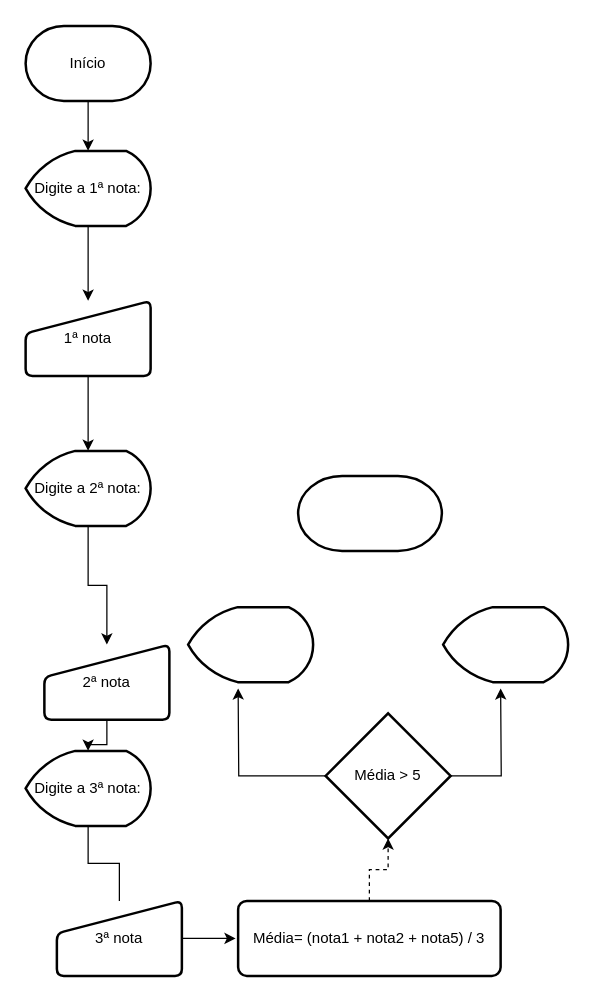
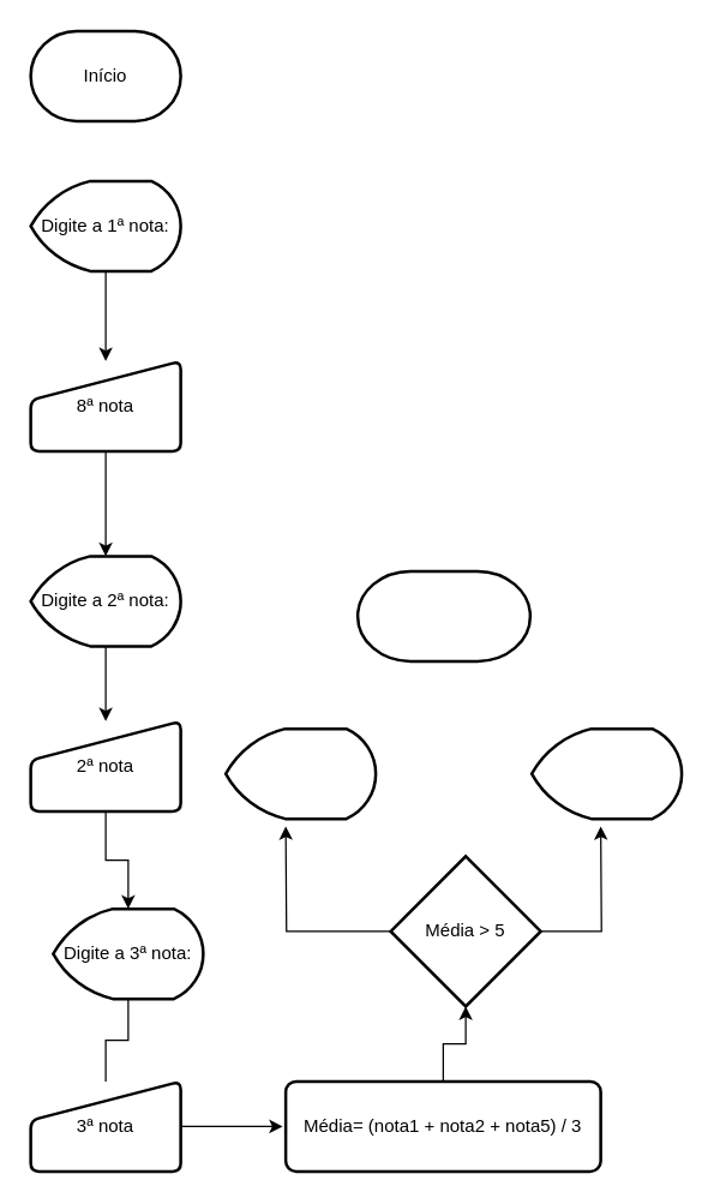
  <mxCell id="0" />
  <mxCell id="1" parent="0" />
- <mxCell id="2" style="edgeStyle=orthogonalEdgeStyle;rounded=0;orthogonalLoop=1;jettySize=auto;html=1;entryX=0.5;entryY=0;entryDx=0;entryDy=0;entryPerimeter=0;" edge="1" parent="1" source="3" target="5"><mxGeometry relative="1" as="geometry"><mxPoint x="70" y="100" as="targetPoint" /></mxGeometry></mxCell>
  <mxCell id="3" value="Início" style="strokeWidth=2;html=1;shape=mxgraph.flowchart.terminator;whiteSpace=wrap;" vertex="1" parent="1"><mxGeometry x="20" y="20" width="100" height="60" as="geometry" /></mxCell>
  <mxCell id="4" style="edgeStyle=orthogonalEdgeStyle;rounded=0;orthogonalLoop=1;jettySize=auto;html=1;entryX=0.5;entryY=0;entryDx=0;entryDy=0;" edge="1" parent="1" source="5" target="7"><mxGeometry relative="1" as="geometry"><mxPoint x="70" y="230" as="targetPoint" /></mxGeometry></mxCell>
  <mxCell id="5" value="Digite a 1ª nota:" style="strokeWidth=2;html=1;shape=mxgraph.flowchart.display;whiteSpace=wrap;" vertex="1" parent="1"><mxGeometry x="20" y="120" width="100" height="60" as="geometry" /></mxCell>
  <mxCell id="6" style="edgeStyle=orthogonalEdgeStyle;rounded=0;orthogonalLoop=1;jettySize=auto;html=1;entryX=0.5;entryY=0;entryDx=0;entryDy=0;entryPerimeter=0;" edge="1" parent="1" source="7" target="9"><mxGeometry relative="1" as="geometry" /></mxCell>
- <mxCell id="7" value="1ª nota" style="html=1;strokeWidth=2;shape=manualInput;whiteSpace=wrap;rounded=1;size=26;arcSize=11;" vertex="1" parent="1"><mxGeometry x="20" y="240" width="100" height="60" as="geometry" /></mxCell>
+ <mxCell id="7" value="8ª nota" style="html=1;strokeWidth=2;shape=manualInput;whiteSpace=wrap;rounded=1;size=26;arcSize=11;" vertex="1" parent="1"><mxGeometry x="20" y="240" width="100" height="60" as="geometry" /></mxCell>
  <mxCell id="8" style="edgeStyle=orthogonalEdgeStyle;rounded=0;orthogonalLoop=1;jettySize=auto;html=1;entryX=0.5;entryY=0;entryDx=0;entryDy=0;" edge="1" parent="1" source="9" target="11"><mxGeometry relative="1" as="geometry"><mxPoint x="70" y="470" as="targetPoint" /></mxGeometry></mxCell>
- <mxCell id="9" value="Digite a 2ª nota:" style="strokeWidth=2;html=1;shape=mxgraph.flowchart.display;whiteSpace=wrap;" vertex="1" parent="1"><mxGeometry x="20" y="360" width="100" height="60" as="geometry" /></mxCell>
+ <mxCell id="9" value="Digite a 2ª nota:" style="strokeWidth=2;html=1;shape=mxgraph.flowchart.display;whiteSpace=wrap;" vertex="1" parent="1"><mxGeometry x="20" y="370" width="100" height="60" as="geometry" /></mxCell>
  <mxCell id="10" style="edgeStyle=orthogonalEdgeStyle;rounded=0;orthogonalLoop=1;jettySize=auto;html=1;entryX=0.5;entryY=0;entryDx=0;entryDy=0;entryPerimeter=0;" edge="1" parent="1" source="11" target="13"><mxGeometry relative="1" as="geometry" /></mxCell>
- <mxCell id="11" value="2ª nota" style="html=1;strokeWidth=2;shape=manualInput;whiteSpace=wrap;rounded=1;size=26;arcSize=11;" vertex="1" parent="1"><mxGeometry x="35" y="515" width="100" height="60" as="geometry" /></mxCell>
+ <mxCell id="11" value="2ª nota" style="html=1;strokeWidth=2;shape=manualInput;whiteSpace=wrap;rounded=1;size=26;arcSize=11;" vertex="1" parent="1"><mxGeometry x="20" y="480" width="100" height="60" as="geometry" /></mxCell>
  <mxCell id="12" style="edgeStyle=orthogonalEdgeStyle;rounded=0;orthogonalLoop=1;jettySize=auto;html=1;entryX=0.5;entryY=0;entryDx=0;entryDy=0;endArrow=none;" edge="1" parent="1" source="13" target="15"><mxGeometry relative="1" as="geometry"><mxPoint x="70" y="710" as="targetPoint" /></mxGeometry></mxCell>
- <mxCell id="13" value="Digite a 3ª nota:" style="strokeWidth=2;html=1;shape=mxgraph.flowchart.display;whiteSpace=wrap;" vertex="1" parent="1"><mxGeometry x="20" y="600" width="100" height="60" as="geometry" /></mxCell>
+ <mxCell id="13" value="Digite a 3ª nota:" style="strokeWidth=2;html=1;shape=mxgraph.flowchart.display;whiteSpace=wrap;" vertex="1" parent="1"><mxGeometry x="35" y="605" width="100" height="60" as="geometry" /></mxCell>
  <mxCell id="14" style="edgeStyle=orthogonalEdgeStyle;rounded=0;orthogonalLoop=1;jettySize=auto;html=1;" edge="1" parent="1" source="15"><mxGeometry relative="1" as="geometry"><mxPoint x="188" y="750" as="targetPoint" /></mxGeometry></mxCell>
- <mxCell id="15" value="3ª nota" style="html=1;strokeWidth=2;shape=manualInput;whiteSpace=wrap;rounded=1;size=26;arcSize=11;" vertex="1" parent="1"><mxGeometry x="45" y="720" width="100" height="60" as="geometry" /></mxCell>
- <mxCell id="16" style="edgeStyle=orthogonalEdgeStyle;rounded=0;orthogonalLoop=1;jettySize=auto;html=1;entryX=0.5;entryY=1;entryDx=0;entryDy=0;entryPerimeter=0;dashed=1;" edge="1" parent="1" source="17" target="20"><mxGeometry relative="1" as="geometry" /></mxCell>
+ <mxCell id="15" value="3ª nota" style="html=1;strokeWidth=2;shape=manualInput;whiteSpace=wrap;rounded=1;size=26;arcSize=11;" vertex="1" parent="1"><mxGeometry x="20" y="720" width="100" height="60" as="geometry" /></mxCell>
+ <mxCell id="16" style="edgeStyle=orthogonalEdgeStyle;rounded=0;orthogonalLoop=1;jettySize=auto;html=1;entryX=0.5;entryY=1;entryDx=0;entryDy=0;entryPerimeter=0;" edge="1" parent="1" source="17" target="20"><mxGeometry relative="1" as="geometry" /></mxCell>
  <mxCell id="17" value="Média= (nota1 + nota2 + nota5) / 3" style="rounded=1;whiteSpace=wrap;html=1;absoluteArcSize=1;arcSize=14;strokeWidth=2;" vertex="1" parent="1"><mxGeometry x="190" y="720" width="210" height="60" as="geometry" /></mxCell>
  <mxCell id="18" style="edgeStyle=orthogonalEdgeStyle;rounded=0;orthogonalLoop=1;jettySize=auto;html=1;" edge="1" parent="1" source="20"><mxGeometry relative="1" as="geometry"><mxPoint x="400" y="550" as="targetPoint" /></mxGeometry></mxCell>
  <mxCell id="19" style="edgeStyle=orthogonalEdgeStyle;rounded=0;orthogonalLoop=1;jettySize=auto;html=1;" edge="1" parent="1" source="20"><mxGeometry relative="1" as="geometry"><mxPoint x="190" y="550" as="targetPoint" /></mxGeometry></mxCell>
  <mxCell id="20" value="Média &amp;gt; 5" style="strokeWidth=2;html=1;shape=mxgraph.flowchart.decision;whiteSpace=wrap;" vertex="1" parent="1"><mxGeometry x="260" y="570" width="100" height="100" as="geometry" /></mxCell>
  <mxCell id="21" value="" style="strokeWidth=2;html=1;shape=mxgraph.flowchart.display;whiteSpace=wrap;" vertex="1" parent="1"><mxGeometry x="150" y="485" width="100" height="60" as="geometry" /></mxCell>
  <mxCell id="22" value="" style="strokeWidth=2;html=1;shape=mxgraph.flowchart.display;whiteSpace=wrap;" vertex="1" parent="1"><mxGeometry x="354" y="485" width="100" height="60" as="geometry" /></mxCell>
  <mxCell id="23" value="" style="strokeWidth=2;html=1;shape=mxgraph.flowchart.terminator;whiteSpace=wrap;" vertex="1" parent="1"><mxGeometry x="238" y="380" width="115" height="60" as="geometry" /></mxCell>
